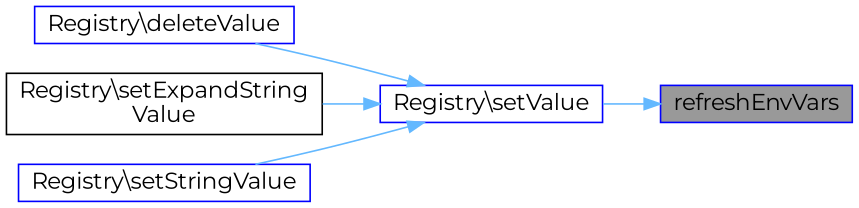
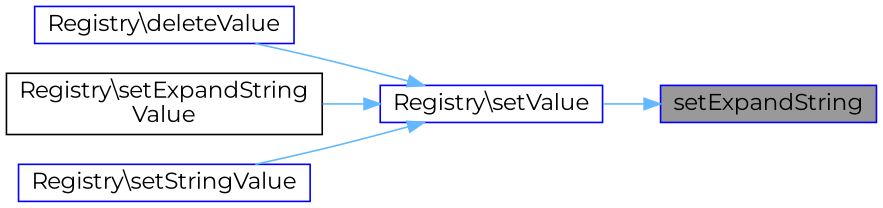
  digraph {
    rankdir=RL
    fontname=Montserrat
    node [color=blue fillcolor=white fontname=Montserrat fontsize=14 shape=box style=filled]
    edge [color=steelblue1 dir=back fontname=Montserrat fontsize=14 labelfontname=Helvetica labelfontsize=14 style=solid]
-   n1 [fillcolor=grey60 fontcolor=black height=0.2 label=refreshEnvVars width=0.4]
+   n1 [fillcolor=grey60 fontcolor=black height=0.2 label=setExpandString width=0.4]
    n2 [height=0.2 label="Registry\\setValue" width=0.4]
    n3 [height=0.2 label="Registry\\deleteValue" width=0.4]
    n4 [color=black height=0.2 label="Registry\\setExpandString\lValue" width=0.4]
    n5 [height=0.2 label="Registry\\setStringValue" width=0.4]
    n1 -> n2
    n2 -> n3
    n2 -> n4
    n2 -> n5
  }
